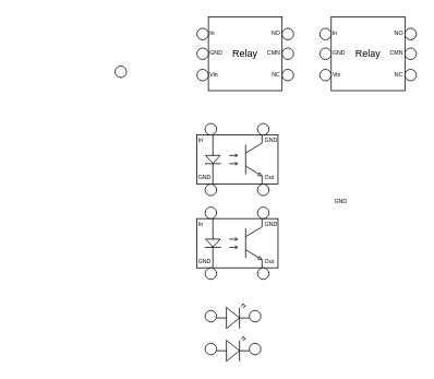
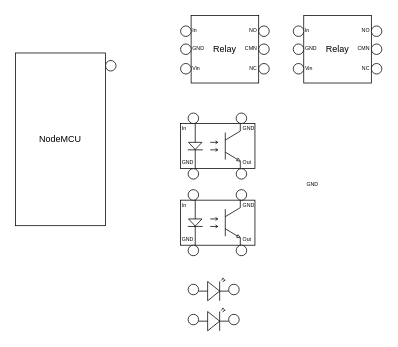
  <mxCell id="0" />
  <mxCell id="1" parent="0" />
+ <mxCell id="2" value="NodeMCU" style="rounded=0;whiteSpace=wrap;html=1;" vertex="1" parent="1"><mxGeometry x="20" y="70" width="120" height="230" as="geometry" /></mxCell>
  <mxCell id="3" value="" style="group" vertex="1" connectable="0" parent="1"><mxGeometry x="240" y="20" width="118" height="90" as="geometry" /></mxCell>
  <mxCell id="4" value="Relay" style="rounded=0;whiteSpace=wrap;html=1;" vertex="1" parent="3"><mxGeometry x="14" width="90" height="90" as="geometry" /></mxCell>
  <mxCell id="5" value="" style="ellipse;whiteSpace=wrap;html=1;aspect=fixed;" vertex="1" parent="3"><mxGeometry y="14" width="14" height="14" as="geometry" /></mxCell>
  <mxCell id="6" value="" style="ellipse;whiteSpace=wrap;html=1;aspect=fixed;" vertex="1" parent="3"><mxGeometry y="38" width="14" height="14" as="geometry" /></mxCell>
  <mxCell id="7" value="" style="ellipse;whiteSpace=wrap;html=1;aspect=fixed;" vertex="1" parent="3"><mxGeometry y="64" width="14" height="14" as="geometry" /></mxCell>
  <mxCell id="8" value="" style="ellipse;whiteSpace=wrap;html=1;aspect=fixed;" vertex="1" parent="3"><mxGeometry x="104" y="38" width="14" height="14" as="geometry" /></mxCell>
  <mxCell id="9" value="" style="ellipse;whiteSpace=wrap;html=1;aspect=fixed;" vertex="1" parent="3"><mxGeometry x="104" y="64" width="14" height="14" as="geometry" /></mxCell>
  <mxCell id="10" value="Vin" style="text;html=1;align=left;verticalAlign=middle;whiteSpace=wrap;rounded=0;fontSize=7;" vertex="1" parent="3"><mxGeometry x="14" y="64" width="44" height="14" as="geometry" /></mxCell>
  <mxCell id="11" value="GND" style="text;html=1;align=left;verticalAlign=middle;whiteSpace=wrap;rounded=0;fontSize=7;" vertex="1" parent="3"><mxGeometry x="14" y="38" width="44" height="14" as="geometry" /></mxCell>
  <mxCell id="12" value="In" style="text;html=1;align=left;verticalAlign=middle;whiteSpace=wrap;rounded=0;fontSize=7;" vertex="1" parent="3"><mxGeometry x="14" y="14" width="44" height="14" as="geometry" /></mxCell>
  <mxCell id="13" value="NC" style="text;html=1;align=right;verticalAlign=middle;whiteSpace=wrap;rounded=0;fontSize=7;" vertex="1" parent="3"><mxGeometry x="60" y="64" width="44" height="14" as="geometry" /></mxCell>
  <mxCell id="14" value="" style="ellipse;whiteSpace=wrap;html=1;aspect=fixed;" vertex="1" parent="3"><mxGeometry x="104" y="14" width="14" height="14" as="geometry" /></mxCell>
  <mxCell id="15" value="NO" style="text;html=1;align=right;verticalAlign=middle;whiteSpace=wrap;rounded=0;fontSize=7;" vertex="1" parent="3"><mxGeometry x="60" y="14" width="44" height="14" as="geometry" /></mxCell>
  <mxCell id="16" value="CMN" style="text;html=1;align=right;verticalAlign=middle;whiteSpace=wrap;rounded=0;fontSize=7;" vertex="1" parent="3"><mxGeometry x="60" y="38" width="44" height="14" as="geometry" /></mxCell>
  <mxCell id="17" value="" style="group" vertex="1" connectable="0" parent="1"><mxGeometry x="390" y="20" width="118" height="90" as="geometry" /></mxCell>
  <mxCell id="18" value="Relay" style="rounded=0;whiteSpace=wrap;html=1;" vertex="1" parent="17"><mxGeometry x="14" width="90" height="90" as="geometry" /></mxCell>
  <mxCell id="19" value="" style="ellipse;whiteSpace=wrap;html=1;aspect=fixed;" vertex="1" parent="17"><mxGeometry y="14" width="14" height="14" as="geometry" /></mxCell>
  <mxCell id="20" value="" style="ellipse;whiteSpace=wrap;html=1;aspect=fixed;" vertex="1" parent="17"><mxGeometry y="38" width="14" height="14" as="geometry" /></mxCell>
  <mxCell id="21" value="" style="ellipse;whiteSpace=wrap;html=1;aspect=fixed;" vertex="1" parent="17"><mxGeometry y="64" width="14" height="14" as="geometry" /></mxCell>
  <mxCell id="22" value="" style="ellipse;whiteSpace=wrap;html=1;aspect=fixed;" vertex="1" parent="17"><mxGeometry x="104" y="38" width="14" height="14" as="geometry" /></mxCell>
  <mxCell id="23" value="" style="ellipse;whiteSpace=wrap;html=1;aspect=fixed;" vertex="1" parent="17"><mxGeometry x="104" y="64" width="14" height="14" as="geometry" /></mxCell>
  <mxCell id="24" value="Vin" style="text;html=1;align=left;verticalAlign=middle;whiteSpace=wrap;rounded=0;fontSize=7;" vertex="1" parent="17"><mxGeometry x="14" y="64" width="44" height="14" as="geometry" /></mxCell>
  <mxCell id="25" value="GND" style="text;html=1;align=left;verticalAlign=middle;whiteSpace=wrap;rounded=0;fontSize=7;" vertex="1" parent="17"><mxGeometry x="14" y="38" width="44" height="14" as="geometry" /></mxCell>
  <mxCell id="26" value="In" style="text;html=1;align=left;verticalAlign=middle;whiteSpace=wrap;rounded=0;fontSize=7;" vertex="1" parent="17"><mxGeometry x="14" y="14" width="44" height="14" as="geometry" /></mxCell>
  <mxCell id="27" value="NC" style="text;html=1;align=right;verticalAlign=middle;whiteSpace=wrap;rounded=0;fontSize=7;" vertex="1" parent="17"><mxGeometry x="60" y="64" width="44" height="14" as="geometry" /></mxCell>
  <mxCell id="28" value="" style="ellipse;whiteSpace=wrap;html=1;aspect=fixed;" vertex="1" parent="17"><mxGeometry x="104" y="14" width="14" height="14" as="geometry" /></mxCell>
  <mxCell id="29" value="NO" style="text;html=1;align=right;verticalAlign=middle;whiteSpace=wrap;rounded=0;fontSize=7;" vertex="1" parent="17"><mxGeometry x="60" y="14" width="44" height="14" as="geometry" /></mxCell>
  <mxCell id="30" value="CMN" style="text;html=1;align=right;verticalAlign=middle;whiteSpace=wrap;rounded=0;fontSize=7;" vertex="1" parent="17"><mxGeometry x="60" y="38" width="44" height="14" as="geometry" /></mxCell>
  <mxCell id="31" value="GND" style="text;html=1;align=left;verticalAlign=middle;whiteSpace=wrap;rounded=0;fontSize=7;" vertex="1" parent="1"><mxGeometry x="406" y="238" width="20" height="14" as="geometry" /></mxCell>
  <mxCell id="32" value="" style="group" vertex="1" connectable="0" parent="1"><mxGeometry x="240" y="150" width="100" height="88" as="geometry" /></mxCell>
  <mxCell id="33" value="" style="verticalLabelPosition=bottom;shadow=0;dashed=0;align=center;html=1;verticalAlign=top;shape=mxgraph.electrical.opto_electronics.opto-coupler;" vertex="1" parent="32"><mxGeometry y="14" width="99" height="60" as="geometry" /></mxCell>
  <mxCell id="34" value="In" style="text;html=1;align=left;verticalAlign=middle;whiteSpace=wrap;rounded=0;fontSize=7;" vertex="1" parent="32"><mxGeometry y="14" width="10" height="14" as="geometry" /></mxCell>
  <mxCell id="35" value="" style="ellipse;whiteSpace=wrap;html=1;aspect=fixed;" vertex="1" parent="32"><mxGeometry x="10" width="14" height="14" as="geometry" /></mxCell>
  <mxCell id="36" value="" style="ellipse;whiteSpace=wrap;html=1;aspect=fixed;" vertex="1" parent="32"><mxGeometry x="74" width="14" height="14" as="geometry" /></mxCell>
  <mxCell id="37" value="" style="ellipse;whiteSpace=wrap;html=1;aspect=fixed;" vertex="1" parent="32"><mxGeometry x="74" y="74" width="14" height="14" as="geometry" /></mxCell>
  <mxCell id="38" value="" style="ellipse;whiteSpace=wrap;html=1;aspect=fixed;" vertex="1" parent="32"><mxGeometry x="10" y="74" width="14" height="14" as="geometry" /></mxCell>
  <mxCell id="39" value="GND" style="text;html=1;align=left;verticalAlign=middle;whiteSpace=wrap;rounded=0;fontSize=7;" vertex="1" parent="32"><mxGeometry y="60" width="20" height="14" as="geometry" /></mxCell>
  <mxCell id="40" value="Out" style="text;html=1;align=left;verticalAlign=middle;whiteSpace=wrap;rounded=0;fontSize=7;" vertex="1" parent="32"><mxGeometry x="81" y="60" width="19" height="14" as="geometry" /></mxCell>
  <mxCell id="41" value="GND" style="text;html=1;align=left;verticalAlign=middle;whiteSpace=wrap;rounded=0;fontSize=7;" vertex="1" parent="32"><mxGeometry x="81" y="14" width="19" height="14" as="geometry" /></mxCell>
  <mxCell id="42" value="" style="group" vertex="1" connectable="0" parent="1"><mxGeometry x="240" y="252" width="100" height="88" as="geometry" /></mxCell>
  <mxCell id="43" value="" style="verticalLabelPosition=bottom;shadow=0;dashed=0;align=center;html=1;verticalAlign=top;shape=mxgraph.electrical.opto_electronics.opto-coupler;" vertex="1" parent="42"><mxGeometry y="14" width="99" height="60" as="geometry" /></mxCell>
  <mxCell id="44" value="In" style="text;html=1;align=left;verticalAlign=middle;whiteSpace=wrap;rounded=0;fontSize=7;" vertex="1" parent="42"><mxGeometry y="14" width="10" height="14" as="geometry" /></mxCell>
  <mxCell id="45" value="" style="ellipse;whiteSpace=wrap;html=1;aspect=fixed;" vertex="1" parent="42"><mxGeometry x="10" width="14" height="14" as="geometry" /></mxCell>
  <mxCell id="46" value="" style="ellipse;whiteSpace=wrap;html=1;aspect=fixed;" vertex="1" parent="42"><mxGeometry x="74" width="14" height="14" as="geometry" /></mxCell>
  <mxCell id="47" value="" style="ellipse;whiteSpace=wrap;html=1;aspect=fixed;" vertex="1" parent="42"><mxGeometry x="74" y="74" width="14" height="14" as="geometry" /></mxCell>
  <mxCell id="48" value="" style="ellipse;whiteSpace=wrap;html=1;aspect=fixed;" vertex="1" parent="42"><mxGeometry x="10" y="74" width="14" height="14" as="geometry" /></mxCell>
  <mxCell id="49" value="GND" style="text;html=1;align=left;verticalAlign=middle;whiteSpace=wrap;rounded=0;fontSize=7;" vertex="1" parent="42"><mxGeometry y="60" width="20" height="14" as="geometry" /></mxCell>
  <mxCell id="50" value="Out" style="text;html=1;align=left;verticalAlign=middle;whiteSpace=wrap;rounded=0;fontSize=7;" vertex="1" parent="42"><mxGeometry x="81" y="60" width="19" height="14" as="geometry" /></mxCell>
  <mxCell id="51" value="GND" style="text;html=1;align=left;verticalAlign=middle;whiteSpace=wrap;rounded=0;fontSize=7;" vertex="1" parent="42"><mxGeometry x="81" y="14" width="19" height="14" as="geometry" /></mxCell>
  <mxCell id="52" value="" style="ellipse;whiteSpace=wrap;html=1;aspect=fixed;" vertex="1" parent="1"><mxGeometry x="140" y="80" width="14" height="14" as="geometry" /></mxCell>
  <mxCell id="53" value="" style="group" vertex="1" connectable="0" parent="1"><mxGeometry x="250" y="370" width="68" height="30" as="geometry" /></mxCell>
  <mxCell id="54" value="" style="ellipse;whiteSpace=wrap;html=1;aspect=fixed;" vertex="1" parent="53"><mxGeometry y="8" width="14" height="14" as="geometry" /></mxCell>
  <mxCell id="55" value="" style="verticalLabelPosition=bottom;shadow=0;dashed=0;align=center;html=1;verticalAlign=top;shape=mxgraph.electrical.opto_electronics.led_2;pointerEvents=1;" vertex="1" parent="53"><mxGeometry x="14" width="40" height="30" as="geometry" /></mxCell>
  <mxCell id="56" value="" style="ellipse;whiteSpace=wrap;html=1;aspect=fixed;" vertex="1" parent="53"><mxGeometry x="54" y="8" width="14" height="14" as="geometry" /></mxCell>
  <mxCell id="57" value="" style="group" vertex="1" connectable="0" parent="1"><mxGeometry x="250" y="410" width="68" height="30" as="geometry" /></mxCell>
  <mxCell id="58" value="" style="ellipse;whiteSpace=wrap;html=1;aspect=fixed;" vertex="1" parent="57"><mxGeometry y="8" width="14" height="14" as="geometry" /></mxCell>
  <mxCell id="59" value="" style="verticalLabelPosition=bottom;shadow=0;dashed=0;align=center;html=1;verticalAlign=top;shape=mxgraph.electrical.opto_electronics.led_2;pointerEvents=1;" vertex="1" parent="57"><mxGeometry x="14" width="40" height="30" as="geometry" /></mxCell>
  <mxCell id="60" value="" style="ellipse;whiteSpace=wrap;html=1;aspect=fixed;" vertex="1" parent="57"><mxGeometry x="54" y="8" width="14" height="14" as="geometry" /></mxCell>
